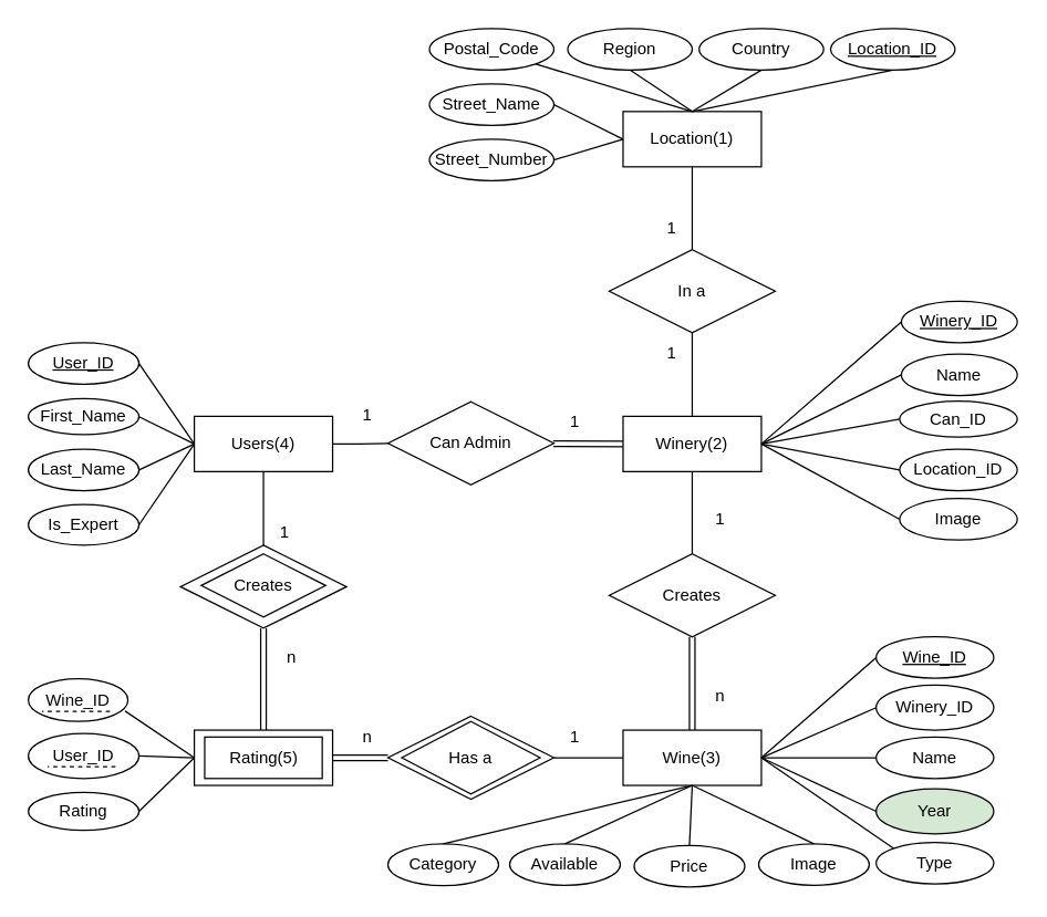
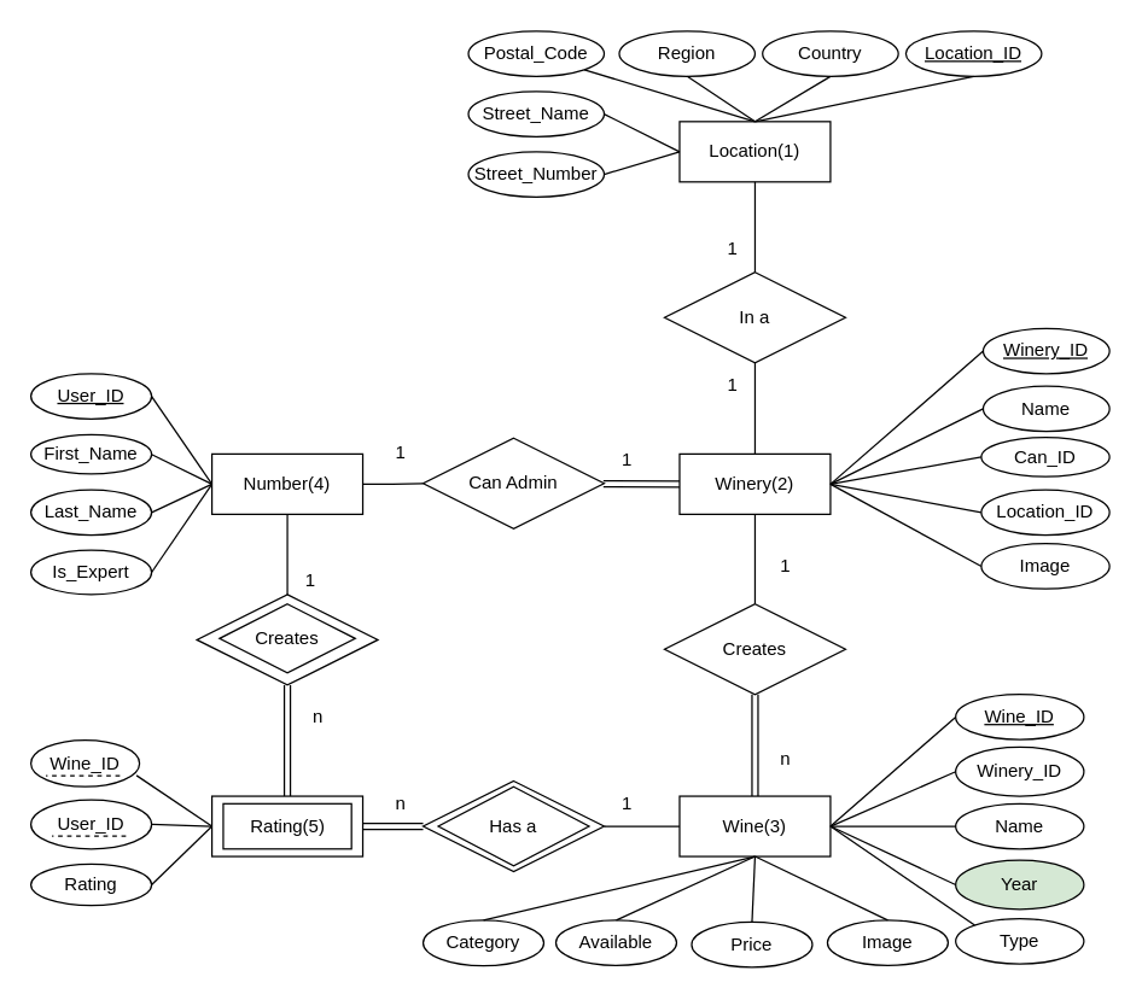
  <mxCell id="0" />
  <mxCell id="1" parent="0" />
  <mxCell id="2" style="edgeStyle=orthogonalEdgeStyle;rounded=0;orthogonalLoop=1;jettySize=auto;html=1;entryX=1;entryY=0.5;entryDx=0;entryDy=0;endArrow=none;endFill=0;shape=link;" parent="1" source="17" target="5" edge="1"><mxGeometry relative="1" as="geometry" /></mxCell>
  <mxCell id="3" value="Wine(3)" style="whiteSpace=wrap;html=1;align=center;" parent="1" vertex="1"><mxGeometry x="450" y="527.5" width="100" height="40" as="geometry" /></mxCell>
  <mxCell id="4" value="Winery(2)" style="whiteSpace=wrap;html=1;align=center;" parent="1" vertex="1"><mxGeometry x="450" y="300.5" width="100" height="40" as="geometry" /></mxCell>
  <mxCell id="5" value="Rating(5)" style="whiteSpace=wrap;html=1;align=center;" parent="1" vertex="1"><mxGeometry x="140" y="527.5" width="100" height="40" as="geometry" /></mxCell>
  <mxCell id="6" style="edgeStyle=orthogonalEdgeStyle;rounded=0;orthogonalLoop=1;jettySize=auto;html=1;entryX=0.5;entryY=0;entryDx=0;entryDy=0;endArrow=none;endFill=0;exitX=0.5;exitY=1;exitDx=0;exitDy=0;shape=link;" parent="1" source="13" target="5" edge="1"><mxGeometry relative="1" as="geometry" /></mxCell>
  <mxCell id="7" style="edgeStyle=orthogonalEdgeStyle;rounded=0;orthogonalLoop=1;jettySize=auto;html=1;entryX=0.5;entryY=0;entryDx=0;entryDy=0;endArrow=none;endFill=0;" parent="1" source="8" target="13" edge="1"><mxGeometry relative="1" as="geometry" /></mxCell>
- <mxCell id="8" value="Users(4)" style="whiteSpace=wrap;html=1;align=center;" parent="1" vertex="1"><mxGeometry x="140" y="300.5" width="100" height="40" as="geometry" /></mxCell>
+ <mxCell id="8" value="Number(4)" style="whiteSpace=wrap;html=1;align=center;" parent="1" vertex="1"><mxGeometry x="140" y="300.5" width="100" height="40" as="geometry" /></mxCell>
  <mxCell id="9" value="" style="edgeStyle=orthogonalEdgeStyle;rounded=0;orthogonalLoop=1;jettySize=auto;html=1;entryX=0.5;entryY=0;entryDx=0;entryDy=0;endArrow=none;endFill=0;" parent="1" source="4" target="11" edge="1"><mxGeometry relative="1" as="geometry"><mxPoint x="500" y="390" as="sourcePoint" /><mxPoint x="500" y="520" as="targetPoint" /></mxGeometry></mxCell>
  <mxCell id="10" style="edgeStyle=orthogonalEdgeStyle;rounded=0;orthogonalLoop=1;jettySize=auto;html=1;entryX=0.5;entryY=0;entryDx=0;entryDy=0;endArrow=none;endFill=0;shape=link;" parent="1" source="11" target="3" edge="1"><mxGeometry relative="1" as="geometry" /></mxCell>
  <mxCell id="11" value="Creates" style="shape=rhombus;perimeter=rhombusPerimeter;whiteSpace=wrap;html=1;align=center;" parent="1" vertex="1"><mxGeometry x="440" y="400" width="120" height="60" as="geometry" /></mxCell>
  <mxCell id="12" value="1" style="text;html=1;align=center;verticalAlign=middle;resizable=0;points=[];autosize=1;strokeColor=none;fillColor=none;" parent="1" vertex="1"><mxGeometry x="505" y="360" width="30" height="30" as="geometry" /></mxCell>
  <mxCell id="13" value="Creates" style="shape=rhombus;perimeter=rhombusPerimeter;whiteSpace=wrap;html=1;align=center;" parent="1" vertex="1"><mxGeometry x="130" y="393.75" width="120" height="60" as="geometry" /></mxCell>
  <mxCell id="14" value="n" style="text;html=1;align=center;verticalAlign=middle;resizable=0;points=[];autosize=1;strokeColor=none;fillColor=none;" parent="1" vertex="1"><mxGeometry x="505" y="487.5" width="30" height="30" as="geometry" /></mxCell>
  <mxCell id="15" value="1" style="text;html=1;align=center;verticalAlign=middle;resizable=0;points=[];autosize=1;strokeColor=none;fillColor=none;" parent="1" vertex="1"><mxGeometry x="190" y="370" width="30" height="30" as="geometry" /></mxCell>
  <mxCell id="16" value="" style="edgeStyle=orthogonalEdgeStyle;rounded=0;orthogonalLoop=1;jettySize=auto;html=1;entryX=1;entryY=0.5;entryDx=0;entryDy=0;endArrow=none;endFill=0;exitX=0;exitY=0.5;exitDx=0;exitDy=0;" parent="1" source="3" target="17" edge="1"><mxGeometry relative="1" as="geometry"><mxPoint x="420" y="617.5" as="sourcePoint" /><mxPoint x="435" y="547.5" as="targetPoint" /></mxGeometry></mxCell>
  <mxCell id="17" value="Has a" style="shape=rhombus;perimeter=rhombusPerimeter;whiteSpace=wrap;html=1;align=center;" parent="1" vertex="1"><mxGeometry x="280" y="517.5" width="120" height="60" as="geometry" /></mxCell>
  <mxCell id="18" value="1" style="text;html=1;align=center;verticalAlign=middle;resizable=0;points=[];autosize=1;strokeColor=none;fillColor=none;" parent="1" vertex="1"><mxGeometry x="400" y="517.5" width="30" height="30" as="geometry" /></mxCell>
  <mxCell id="19" value="n" style="text;html=1;align=center;verticalAlign=middle;resizable=0;points=[];autosize=1;strokeColor=none;fillColor=none;" parent="1" vertex="1"><mxGeometry x="250" y="517.5" width="30" height="30" as="geometry" /></mxCell>
  <mxCell id="20" value="n" style="text;html=1;align=center;verticalAlign=middle;resizable=0;points=[];autosize=1;strokeColor=none;fillColor=none;" parent="1" vertex="1"><mxGeometry x="195" y="460" width="30" height="30" as="geometry" /></mxCell>
  <mxCell id="21" value="Location(1)" style="whiteSpace=wrap;html=1;align=center;" parent="1" vertex="1"><mxGeometry x="450" y="80" width="100" height="40" as="geometry" /></mxCell>
  <mxCell id="22" value="In a" style="shape=rhombus;perimeter=rhombusPerimeter;whiteSpace=wrap;html=1;align=center;" parent="1" vertex="1"><mxGeometry x="440" y="180" width="120" height="60" as="geometry" /></mxCell>
  <mxCell id="23" value="" style="edgeStyle=orthogonalEdgeStyle;rounded=0;orthogonalLoop=1;jettySize=auto;html=1;entryX=0;entryY=0.5;entryDx=0;entryDy=0;endArrow=none;endFill=0;" parent="1" source="8" target="25" edge="1"><mxGeometry relative="1" as="geometry"><mxPoint x="240" y="321" as="sourcePoint" /><mxPoint x="500" y="350" as="targetPoint" /></mxGeometry></mxCell>
  <mxCell id="24" style="edgeStyle=none;html=1;entryX=0;entryY=0.5;entryDx=0;entryDy=0;shape=link;" parent="1" source="25" target="4" edge="1"><mxGeometry relative="1" as="geometry" /></mxCell>
  <mxCell id="25" value="Can Admin" style="shape=rhombus;perimeter=rhombusPerimeter;whiteSpace=wrap;html=1;align=center;" parent="1" vertex="1"><mxGeometry x="280" y="290" width="120" height="60" as="geometry" /></mxCell>
  <mxCell id="26" value="1" style="text;html=1;align=center;verticalAlign=middle;resizable=0;points=[];autosize=1;strokeColor=none;fillColor=none;" parent="1" vertex="1"><mxGeometry x="250" y="285" width="30" height="30" as="geometry" /></mxCell>
  <mxCell id="27" value="1" style="text;html=1;align=center;verticalAlign=middle;resizable=0;points=[];autosize=1;strokeColor=none;fillColor=none;" parent="1" vertex="1"><mxGeometry x="400" y="290" width="30" height="30" as="geometry" /></mxCell>
  <mxCell id="28" value="" style="endArrow=none;html=1;entryX=0.5;entryY=1;entryDx=0;entryDy=0;exitX=0.5;exitY=0;exitDx=0;exitDy=0;" parent="1" source="4" target="22" edge="1"><mxGeometry width="50" height="50" relative="1" as="geometry"><mxPoint x="430" y="350" as="sourcePoint" /><mxPoint x="480" y="300" as="targetPoint" /></mxGeometry></mxCell>
  <mxCell id="29" value="" style="endArrow=none;html=1;entryX=0.5;entryY=1;entryDx=0;entryDy=0;exitX=0.5;exitY=0;exitDx=0;exitDy=0;" parent="1" source="22" target="21" edge="1"><mxGeometry width="50" height="50" relative="1" as="geometry"><mxPoint x="430" y="350" as="sourcePoint" /><mxPoint x="480" y="300" as="targetPoint" /></mxGeometry></mxCell>
  <mxCell id="30" value="Wine_ID" style="ellipse;whiteSpace=wrap;html=1;align=center;fontStyle=4;" parent="1" vertex="1"><mxGeometry x="633" y="460" width="85" height="30" as="geometry" /></mxCell>
  <mxCell id="31" value="Winery_ID" style="ellipse;whiteSpace=wrap;html=1;align=center;" parent="1" vertex="1"><mxGeometry x="633" y="495" width="85" height="32.5" as="geometry" /></mxCell>
  <mxCell id="32" value="Name" style="ellipse;whiteSpace=wrap;html=1;align=center;" parent="1" vertex="1"><mxGeometry x="633" y="532.5" width="85" height="30" as="geometry" /></mxCell>
  <mxCell id="33" value="Image" style="ellipse;whiteSpace=wrap;html=1;align=center;" parent="1" vertex="1"><mxGeometry x="548" y="609.75" width="80" height="30" as="geometry" /></mxCell>
  <mxCell id="34" value="Available" style="ellipse;whiteSpace=wrap;html=1;align=center;" parent="1" vertex="1"><mxGeometry x="368" y="609.75" width="80" height="30" as="geometry" /></mxCell>
  <mxCell id="35" value="Type" style="ellipse;whiteSpace=wrap;html=1;align=center;" parent="1" vertex="1"><mxGeometry x="633" y="608.75" width="85" height="30" as="geometry" /></mxCell>
  <mxCell id="36" value="Year" style="ellipse;whiteSpace=wrap;html=1;align=center;fillColor=#d5e8d4;" parent="1" vertex="1"><mxGeometry x="633" y="570" width="85" height="32.5" as="geometry" /></mxCell>
  <mxCell id="37" value="Price" style="ellipse;whiteSpace=wrap;html=1;align=center;" parent="1" vertex="1"><mxGeometry x="458" y="611" width="80" height="30" as="geometry" /></mxCell>
  <mxCell id="38" value="Winery_ID" style="ellipse;whiteSpace=wrap;html=1;align=center;fontStyle=4;" parent="1" vertex="1"><mxGeometry x="651.25" y="217.25" width="83.75" height="30" as="geometry" /></mxCell>
  <mxCell id="39" value="Name" style="ellipse;whiteSpace=wrap;html=1;align=center;" parent="1" vertex="1"><mxGeometry x="651.25" y="255.5" width="83.75" height="30" as="geometry" /></mxCell>
  <mxCell id="40" value="" style="endArrow=none;html=1;rounded=0;entryX=0;entryY=0.5;entryDx=0;entryDy=0;exitX=1;exitY=0.5;exitDx=0;exitDy=0;" parent="1" source="4" target="38" edge="1"><mxGeometry relative="1" as="geometry"><mxPoint x="280" y="360" as="sourcePoint" /><mxPoint x="440" y="360" as="targetPoint" /></mxGeometry></mxCell>
  <mxCell id="41" value="" style="endArrow=none;html=1;rounded=0;entryX=0;entryY=0.5;entryDx=0;entryDy=0;exitX=1;exitY=0.5;exitDx=0;exitDy=0;" parent="1" source="4" target="39" edge="1"><mxGeometry relative="1" as="geometry"><mxPoint x="280" y="360" as="sourcePoint" /><mxPoint x="440" y="360" as="targetPoint" /></mxGeometry></mxCell>
  <mxCell id="42" value="Can_ID" style="ellipse;whiteSpace=wrap;html=1;align=center;" parent="1" vertex="1"><mxGeometry x="650" y="289.5" width="85" height="26" as="geometry" /></mxCell>
  <mxCell id="43" value="" style="endArrow=none;html=1;rounded=0;entryX=0;entryY=0.5;entryDx=0;entryDy=0;exitX=1;exitY=0.5;exitDx=0;exitDy=0;" parent="1" source="4" target="42" edge="1"><mxGeometry relative="1" as="geometry"><mxPoint x="280" y="360" as="sourcePoint" /><mxPoint x="440" y="360" as="targetPoint" /></mxGeometry></mxCell>
  <mxCell id="44" value="Location_ID" style="ellipse;whiteSpace=wrap;html=1;align=center;" parent="1" vertex="1"><mxGeometry x="650" y="324.25" width="85" height="30" as="geometry" /></mxCell>
  <mxCell id="45" value="" style="endArrow=none;html=1;rounded=0;entryX=0;entryY=0.5;entryDx=0;entryDy=0;exitX=1;exitY=0.5;exitDx=0;exitDy=0;" parent="1" source="4" target="44" edge="1"><mxGeometry relative="1" as="geometry"><mxPoint x="280" y="360" as="sourcePoint" /><mxPoint x="440" y="360" as="targetPoint" /></mxGeometry></mxCell>
  <mxCell id="46" value="Image" style="ellipse;whiteSpace=wrap;html=1;align=center;" parent="1" vertex="1"><mxGeometry x="650" y="360" width="85" height="30" as="geometry" /></mxCell>
  <mxCell id="47" value="" style="endArrow=none;html=1;rounded=0;entryX=0;entryY=0.5;entryDx=0;entryDy=0;exitX=1;exitY=0.5;exitDx=0;exitDy=0;" parent="1" source="4" target="46" edge="1"><mxGeometry relative="1" as="geometry"><mxPoint x="280" y="360" as="sourcePoint" /><mxPoint x="440" y="360" as="targetPoint" /></mxGeometry></mxCell>
  <mxCell id="48" value="Location_ID" style="ellipse;whiteSpace=wrap;html=1;align=center;fontStyle=4;" parent="1" vertex="1"><mxGeometry x="600" y="20" width="90" height="30" as="geometry" /></mxCell>
  <mxCell id="49" value="" style="endArrow=none;html=1;rounded=0;entryX=0.5;entryY=0;entryDx=0;entryDy=0;exitX=0.5;exitY=1;exitDx=0;exitDy=0;" parent="1" source="48" target="21" edge="1"><mxGeometry relative="1" as="geometry"><mxPoint x="280" y="210" as="sourcePoint" /><mxPoint x="440" y="210" as="targetPoint" /></mxGeometry></mxCell>
  <mxCell id="50" value="User_ID" style="ellipse;whiteSpace=wrap;html=1;align=center;fontStyle=4;" parent="1" vertex="1"><mxGeometry x="20" y="247.25" width="80" height="30" as="geometry" /></mxCell>
  <mxCell id="51" value="First_Name" style="ellipse;whiteSpace=wrap;html=1;align=center;" parent="1" vertex="1"><mxGeometry x="20" y="287.75" width="80" height="26" as="geometry" /></mxCell>
  <mxCell id="52" value="Last_Name" style="ellipse;whiteSpace=wrap;html=1;align=center;" parent="1" vertex="1"><mxGeometry x="20" y="324.25" width="80" height="30" as="geometry" /></mxCell>
  <mxCell id="53" value="Is_Expert" style="ellipse;whiteSpace=wrap;html=1;align=center;" parent="1" vertex="1"><mxGeometry x="20" y="364.25" width="80" height="29.5" as="geometry" /></mxCell>
  <mxCell id="54" value="" style="endArrow=none;html=1;rounded=0;exitX=1;exitY=0.5;exitDx=0;exitDy=0;entryX=0;entryY=0.5;entryDx=0;entryDy=0;" parent="1" source="53" target="8" edge="1"><mxGeometry relative="1" as="geometry"><mxPoint x="280" y="500" as="sourcePoint" /><mxPoint x="440" y="500" as="targetPoint" /></mxGeometry></mxCell>
  <mxCell id="55" value="" style="endArrow=none;html=1;rounded=0;exitX=1;exitY=0.5;exitDx=0;exitDy=0;entryX=0;entryY=0.5;entryDx=0;entryDy=0;" parent="1" source="52" target="8" edge="1"><mxGeometry relative="1" as="geometry"><mxPoint x="280" y="500" as="sourcePoint" /><mxPoint x="440" y="500" as="targetPoint" /></mxGeometry></mxCell>
  <mxCell id="56" value="" style="endArrow=none;html=1;rounded=0;exitX=1;exitY=0.5;exitDx=0;exitDy=0;entryX=0;entryY=0.5;entryDx=0;entryDy=0;" parent="1" source="51" target="8" edge="1"><mxGeometry relative="1" as="geometry"><mxPoint x="280" y="500" as="sourcePoint" /><mxPoint x="440" y="500" as="targetPoint" /></mxGeometry></mxCell>
  <mxCell id="57" value="" style="endArrow=none;html=1;rounded=0;exitX=1;exitY=0.5;exitDx=0;exitDy=0;entryX=0;entryY=0.5;entryDx=0;entryDy=0;" parent="1" source="50" target="8" edge="1"><mxGeometry relative="1" as="geometry"><mxPoint x="280" y="500" as="sourcePoint" /><mxPoint x="440" y="500" as="targetPoint" /></mxGeometry></mxCell>
  <mxCell id="58" value="" style="endArrow=none;html=1;rounded=0;entryX=0;entryY=0.5;entryDx=0;entryDy=0;exitX=1;exitY=0.5;exitDx=0;exitDy=0;" parent="1" source="3" target="30" edge="1"><mxGeometry relative="1" as="geometry"><mxPoint x="280" y="500" as="sourcePoint" /><mxPoint x="440" y="500" as="targetPoint" /></mxGeometry></mxCell>
  <mxCell id="59" value="" style="endArrow=none;html=1;rounded=0;entryX=0;entryY=0.5;entryDx=0;entryDy=0;exitX=1;exitY=0.5;exitDx=0;exitDy=0;" parent="1" source="3" target="31" edge="1"><mxGeometry relative="1" as="geometry"><mxPoint x="280" y="500" as="sourcePoint" /><mxPoint x="440" y="500" as="targetPoint" /></mxGeometry></mxCell>
  <mxCell id="60" value="" style="endArrow=none;html=1;rounded=0;entryX=0;entryY=0.5;entryDx=0;entryDy=0;exitX=1;exitY=0.5;exitDx=0;exitDy=0;" parent="1" source="3" target="32" edge="1"><mxGeometry relative="1" as="geometry"><mxPoint x="280" y="500" as="sourcePoint" /><mxPoint x="440" y="500" as="targetPoint" /></mxGeometry></mxCell>
  <mxCell id="61" value="" style="endArrow=none;html=1;rounded=0;entryX=0;entryY=0.5;entryDx=0;entryDy=0;exitX=1;exitY=0.5;exitDx=0;exitDy=0;" parent="1" source="3" target="36" edge="1"><mxGeometry relative="1" as="geometry"><mxPoint x="280" y="500" as="sourcePoint" /><mxPoint x="440" y="500" as="targetPoint" /></mxGeometry></mxCell>
  <mxCell id="62" value="" style="endArrow=none;html=1;rounded=0;entryX=0;entryY=0;entryDx=0;entryDy=0;exitX=1;exitY=0.5;exitDx=0;exitDy=0;" parent="1" source="3" target="35" edge="1"><mxGeometry relative="1" as="geometry"><mxPoint x="280" y="500" as="sourcePoint" /><mxPoint x="440" y="500" as="targetPoint" /></mxGeometry></mxCell>
  <mxCell id="63" value="" style="endArrow=none;html=1;rounded=0;entryX=0.5;entryY=0;entryDx=0;entryDy=0;exitX=0.5;exitY=1;exitDx=0;exitDy=0;" parent="1" source="3" target="34" edge="1"><mxGeometry relative="1" as="geometry"><mxPoint x="280" y="500" as="sourcePoint" /><mxPoint x="440" y="500" as="targetPoint" /></mxGeometry></mxCell>
  <mxCell id="64" value="" style="endArrow=none;html=1;rounded=0;entryX=0.5;entryY=0;entryDx=0;entryDy=0;exitX=0.5;exitY=1;exitDx=0;exitDy=0;" parent="1" source="3" target="37" edge="1"><mxGeometry relative="1" as="geometry"><mxPoint x="280" y="500" as="sourcePoint" /><mxPoint x="440" y="500" as="targetPoint" /></mxGeometry></mxCell>
  <mxCell id="65" value="" style="endArrow=none;html=1;rounded=0;entryX=0.5;entryY=0;entryDx=0;entryDy=0;exitX=0.5;exitY=1;exitDx=0;exitDy=0;" parent="1" source="3" target="33" edge="1"><mxGeometry relative="1" as="geometry"><mxPoint x="280" y="500" as="sourcePoint" /><mxPoint x="440" y="500" as="targetPoint" /></mxGeometry></mxCell>
  <mxCell id="66" value="Rating" style="ellipse;whiteSpace=wrap;html=1;align=center;" parent="1" vertex="1"><mxGeometry x="20" y="572.5" width="80" height="27.5" as="geometry" /></mxCell>
  <mxCell id="67" value="" style="endArrow=none;html=1;rounded=0;exitX=1;exitY=0.5;exitDx=0;exitDy=0;entryX=0;entryY=0.5;entryDx=0;entryDy=0;" parent="1" target="5" edge="1"><mxGeometry relative="1" as="geometry"><mxPoint x="90" y="513.75" as="sourcePoint" /><mxPoint x="440" y="500" as="targetPoint" /></mxGeometry></mxCell>
  <mxCell id="68" value="" style="endArrow=none;html=1;rounded=0;exitX=1;exitY=0.5;exitDx=0;exitDy=0;entryX=0;entryY=0.5;entryDx=0;entryDy=0;" parent="1" target="5" edge="1"><mxGeometry relative="1" as="geometry"><mxPoint x="100" y="546.25" as="sourcePoint" /><mxPoint x="440" y="500" as="targetPoint" /></mxGeometry></mxCell>
  <mxCell id="69" value="" style="endArrow=none;html=1;rounded=0;exitX=1;exitY=0.5;exitDx=0;exitDy=0;entryX=0;entryY=0.5;entryDx=0;entryDy=0;" parent="1" source="66" target="5" edge="1"><mxGeometry relative="1" as="geometry"><mxPoint x="280" y="500" as="sourcePoint" /><mxPoint x="440" y="500" as="targetPoint" /></mxGeometry></mxCell>
  <mxCell id="70" value="Country" style="ellipse;whiteSpace=wrap;html=1;align=center;" parent="1" vertex="1"><mxGeometry x="505" y="20" width="90" height="30" as="geometry" /></mxCell>
  <mxCell id="71" value="" style="endArrow=none;html=1;rounded=0;entryX=0.5;entryY=1;entryDx=0;entryDy=0;exitX=0.5;exitY=0;exitDx=0;exitDy=0;" parent="1" source="21" target="70" edge="1"><mxGeometry relative="1" as="geometry"><mxPoint x="280" y="180" as="sourcePoint" /><mxPoint x="440" y="180" as="targetPoint" /></mxGeometry></mxCell>
  <mxCell id="72" value="Region" style="ellipse;whiteSpace=wrap;html=1;align=center;" parent="1" vertex="1"><mxGeometry x="410" y="20" width="90" height="30" as="geometry" /></mxCell>
  <mxCell id="73" value="" style="endArrow=none;html=1;rounded=0;entryX=0.5;entryY=1;entryDx=0;entryDy=0;exitX=0.5;exitY=0;exitDx=0;exitDy=0;" parent="1" source="21" target="72" edge="1"><mxGeometry relative="1" as="geometry"><mxPoint x="280" y="180" as="sourcePoint" /><mxPoint x="440" y="180" as="targetPoint" /></mxGeometry></mxCell>
  <mxCell id="74" value="Postal_Code" style="ellipse;whiteSpace=wrap;html=1;align=center;" parent="1" vertex="1"><mxGeometry x="310" y="20" width="90" height="30" as="geometry" /></mxCell>
  <mxCell id="75" value="Category" style="ellipse;whiteSpace=wrap;html=1;align=center;" parent="1" vertex="1"><mxGeometry x="280" y="609.75" width="80" height="30.25" as="geometry" /></mxCell>
  <mxCell id="76" value="" style="endArrow=none;html=1;rounded=0;entryX=0.5;entryY=1;entryDx=0;entryDy=0;exitX=0.5;exitY=0;exitDx=0;exitDy=0;" parent="1" source="75" target="3" edge="1"><mxGeometry relative="1" as="geometry"><mxPoint x="280" y="480" as="sourcePoint" /><mxPoint x="440" y="480" as="targetPoint" /></mxGeometry></mxCell>
  <mxCell id="77" value="" style="endArrow=none;html=1;rounded=0;exitX=1;exitY=1;exitDx=0;exitDy=0;" parent="1" source="74" edge="1"><mxGeometry relative="1" as="geometry"><mxPoint x="280" y="80" as="sourcePoint" /><mxPoint x="500" y="80" as="targetPoint" /></mxGeometry></mxCell>
  <mxCell id="78" value="Street_Name" style="ellipse;whiteSpace=wrap;html=1;align=center;" parent="1" vertex="1"><mxGeometry x="310" y="60" width="90" height="30" as="geometry" /></mxCell>
  <mxCell id="79" value="Street_Number" style="ellipse;whiteSpace=wrap;html=1;align=center;" parent="1" vertex="1"><mxGeometry x="310" y="100" width="90" height="30" as="geometry" /></mxCell>
  <mxCell id="80" value="" style="endArrow=none;html=1;rounded=0;entryX=0;entryY=0.5;entryDx=0;entryDy=0;exitX=1;exitY=0.5;exitDx=0;exitDy=0;" parent="1" source="78" target="21" edge="1"><mxGeometry relative="1" as="geometry"><mxPoint x="280" y="80" as="sourcePoint" /><mxPoint x="440" y="80" as="targetPoint" /></mxGeometry></mxCell>
  <mxCell id="81" value="" style="endArrow=none;html=1;rounded=0;entryX=0;entryY=0.5;entryDx=0;entryDy=0;exitX=1;exitY=0.5;exitDx=0;exitDy=0;" parent="1" source="79" target="21" edge="1"><mxGeometry relative="1" as="geometry"><mxPoint x="280" y="80" as="sourcePoint" /><mxPoint x="440" y="80" as="targetPoint" /></mxGeometry></mxCell>
  <mxCell id="82" value="Creates" style="rhombus;whiteSpace=wrap;html=1;" parent="1" vertex="1"><mxGeometry x="145" y="400" width="90" height="45.75" as="geometry" /></mxCell>
  <mxCell id="83" value="1" style="text;html=1;align=center;verticalAlign=middle;resizable=0;points=[];autosize=1;strokeColor=none;fillColor=none;" parent="1" vertex="1"><mxGeometry x="470" y="150" width="30" height="30" as="geometry" /></mxCell>
  <mxCell id="84" value="1" style="text;html=1;align=center;verticalAlign=middle;resizable=0;points=[];autosize=1;strokeColor=none;fillColor=none;" parent="1" vertex="1"><mxGeometry x="470" y="240" width="30" height="30" as="geometry" /></mxCell>
  <mxCell id="85" value="Has a" style="shape=rhombus;perimeter=rhombusPerimeter;whiteSpace=wrap;html=1;align=center;" parent="1" vertex="1"><mxGeometry x="290" y="521.25" width="100" height="52.5" as="geometry" /></mxCell>
  <mxCell id="86" value="Rating(5)" style="whiteSpace=wrap;html=1;align=center;" parent="1" vertex="1"><mxGeometry x="147.5" y="532.5" width="85" height="30" as="geometry" /></mxCell>
  <mxCell id="87" value="Wine_ID" style="ellipse;whiteSpace=wrap;html=1;" parent="1" vertex="1"><mxGeometry x="20" y="490.25" width="72" height="31" as="geometry" /></mxCell>
  <mxCell id="88" value="" style="endArrow=none;dashed=1;html=1;" parent="1" edge="1"><mxGeometry width="50" height="50" relative="1" as="geometry"><mxPoint x="79" y="514" as="sourcePoint" /><mxPoint x="30" y="514" as="targetPoint" /></mxGeometry></mxCell>
  <mxCell id="89" value="User_ID" style="ellipse;whiteSpace=wrap;html=1;" parent="1" vertex="1"><mxGeometry x="20" y="530" width="80" height="32.5" as="geometry" /></mxCell>
  <mxCell id="90" value="" style="endArrow=none;dashed=1;html=1;" parent="1" edge="1"><mxGeometry width="50" height="50" relative="1" as="geometry"><mxPoint x="83" y="554" as="sourcePoint" /><mxPoint x="34" y="554" as="targetPoint" /></mxGeometry></mxCell>
